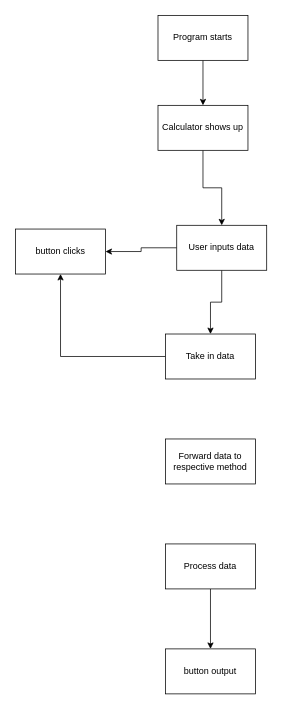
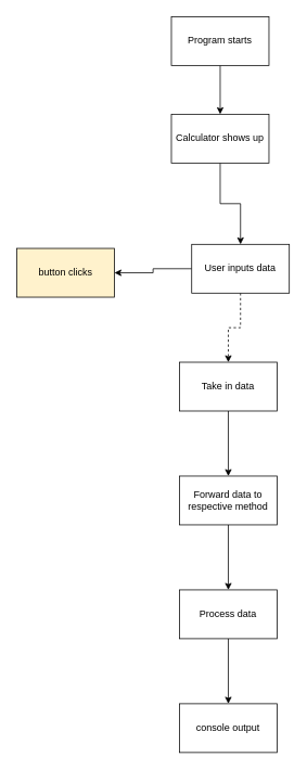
  <mxCell id="0" />
  <mxCell id="1" parent="0" />
  <mxCell id="2" value="" style="edgeStyle=orthogonalEdgeStyle;rounded=0;orthogonalLoop=1;jettySize=auto;html=1;" edge="1" parent="1" source="3" target="5"><mxGeometry relative="1" as="geometry" /></mxCell>
  <mxCell id="3" value="Program starts" style="rounded=0;whiteSpace=wrap;html=1;" vertex="1" parent="1"><mxGeometry x="210" y="20" width="120" height="60" as="geometry" /></mxCell>
  <mxCell id="4" value="" style="edgeStyle=orthogonalEdgeStyle;rounded=0;orthogonalLoop=1;jettySize=auto;html=1;" edge="1" parent="1" source="5" target="8"><mxGeometry relative="1" as="geometry" /></mxCell>
  <mxCell id="5" value="Calculator shows up" style="whiteSpace=wrap;html=1;rounded=0;" vertex="1" parent="1"><mxGeometry x="210" y="140" width="120" height="60" as="geometry" /></mxCell>
- <mxCell id="6" value="" style="edgeStyle=orthogonalEdgeStyle;rounded=0;orthogonalLoop=1;jettySize=auto;html=1;" edge="1" parent="1" source="8" target="10"><mxGeometry relative="1" as="geometry" /></mxCell>
+ <mxCell id="6" value="" style="edgeStyle=orthogonalEdgeStyle;rounded=0;orthogonalLoop=1;jettySize=auto;html=1;dashed=1;" edge="1" parent="1" source="8" target="10"><mxGeometry relative="1" as="geometry" /></mxCell>
  <mxCell id="7" value="" style="edgeStyle=orthogonalEdgeStyle;rounded=0;orthogonalLoop=1;jettySize=auto;html=1;" edge="1" parent="1" source="8" target="16"><mxGeometry relative="1" as="geometry" /></mxCell>
  <mxCell id="8" value="User inputs data" style="whiteSpace=wrap;html=1;rounded=0;" vertex="1" parent="1"><mxGeometry x="235" y="300" width="120" height="60" as="geometry" /></mxCell>
- <mxCell id="9" value="" style="edgeStyle=orthogonalEdgeStyle;rounded=0;orthogonalLoop=1;jettySize=auto;html=1;" edge="1" parent="1" source="10" target="16"><mxGeometry relative="1" as="geometry" /></mxCell>
+ <mxCell id="9" value="" style="edgeStyle=orthogonalEdgeStyle;rounded=0;orthogonalLoop=1;jettySize=auto;html=1;" edge="1" parent="1" source="10" target="12"><mxGeometry relative="1" as="geometry" /></mxCell>
  <mxCell id="10" value="Take in data" style="whiteSpace=wrap;html=1;rounded=0;" vertex="1" parent="1"><mxGeometry x="220" y="445" width="120" height="60" as="geometry" /></mxCell>
+ <mxCell id="11" value="" style="edgeStyle=orthogonalEdgeStyle;rounded=0;orthogonalLoop=1;jettySize=auto;html=1;" edge="1" parent="1" source="12" target="14"><mxGeometry relative="1" as="geometry" /></mxCell>
  <mxCell id="12" value="Forward data to respective method" style="whiteSpace=wrap;html=1;rounded=0;" vertex="1" parent="1"><mxGeometry x="220" y="585" width="120" height="60" as="geometry" /></mxCell>
  <mxCell id="13" value="" style="edgeStyle=orthogonalEdgeStyle;rounded=0;orthogonalLoop=1;jettySize=auto;html=1;" edge="1" parent="1" source="14" target="15"><mxGeometry relative="1" as="geometry" /></mxCell>
  <mxCell id="14" value="Process data" style="whiteSpace=wrap;html=1;rounded=0;" vertex="1" parent="1"><mxGeometry x="220" y="725" width="120" height="60" as="geometry" /></mxCell>
- <mxCell id="15" value="button output" style="whiteSpace=wrap;html=1;rounded=0;" vertex="1" parent="1"><mxGeometry x="220" y="865" width="120" height="60" as="geometry" /></mxCell>
- <mxCell id="16" value="button clicks" style="whiteSpace=wrap;html=1;rounded=0;" vertex="1" parent="1"><mxGeometry x="20" y="305" width="120" height="60" as="geometry" /></mxCell>
+ <mxCell id="15" value="console output" style="whiteSpace=wrap;html=1;rounded=0;" vertex="1" parent="1"><mxGeometry x="220" y="865" width="120" height="60" as="geometry" /></mxCell>
+ <mxCell id="16" value="button clicks" style="whiteSpace=wrap;html=1;rounded=0;fillColor=#fff2cc;" vertex="1" parent="1"><mxGeometry x="20" y="305" width="120" height="60" as="geometry" /></mxCell>
